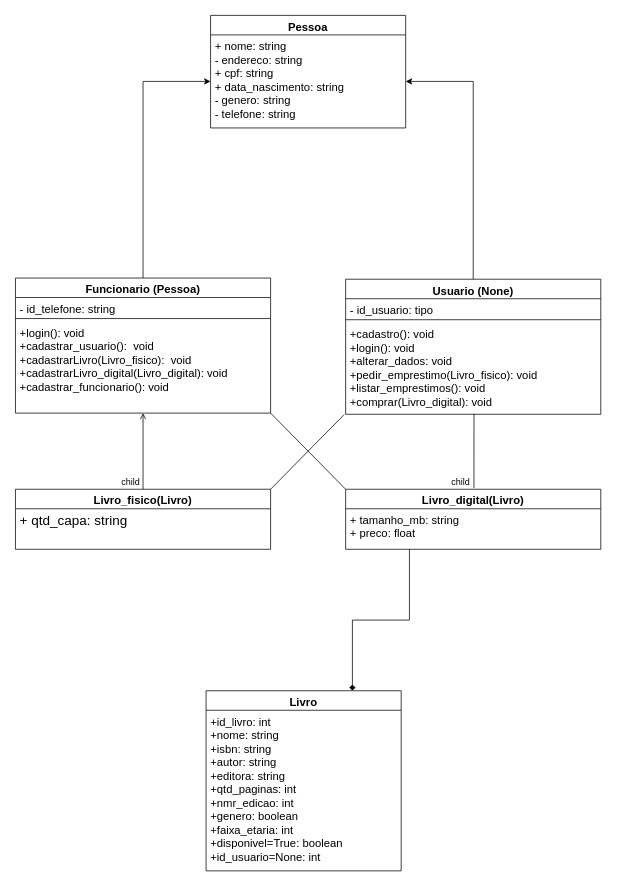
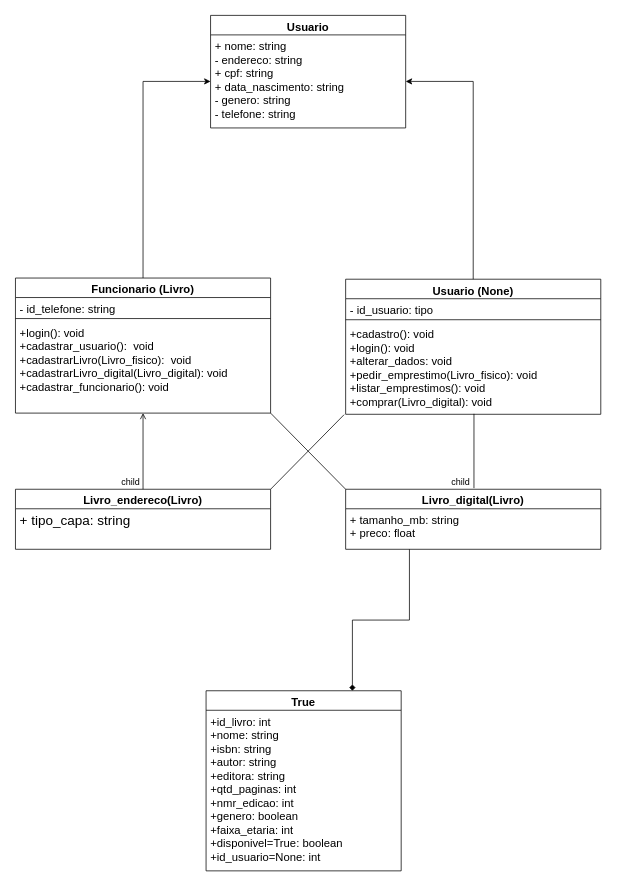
  <mxCell id="0" />
  <mxCell id="1" parent="0" />
- <mxCell id="2" value="&lt;font style=&quot;font-size: 15px;&quot;&gt;Pessoa&lt;/font&gt;" style="swimlane;fontStyle=1;align=center;verticalAlign=top;childLayout=stackLayout;horizontal=1;startSize=26;horizontalStack=0;resizeParent=1;resizeParentMax=0;resizeLast=0;collapsible=1;marginBottom=0;whiteSpace=wrap;html=1;rounded=0;shadow=0;spacingLeft=4;spacingRight=4;fontFamily=Helvetica;fontSize=12;fontColor=default;fillColor=none;gradientColor=none;" parent="1" vertex="1"><mxGeometry x="280" y="20" width="260" height="150" as="geometry" /></mxCell>
+ <mxCell id="2" value="&lt;font style=&quot;font-size: 15px;&quot;&gt;Usuario&lt;/font&gt;" style="swimlane;fontStyle=1;align=center;verticalAlign=top;childLayout=stackLayout;horizontal=1;startSize=26;horizontalStack=0;resizeParent=1;resizeParentMax=0;resizeLast=0;collapsible=1;marginBottom=0;whiteSpace=wrap;html=1;rounded=0;shadow=0;spacingLeft=4;spacingRight=4;fontFamily=Helvetica;fontSize=12;fontColor=default;fillColor=none;gradientColor=none;" parent="1" vertex="1"><mxGeometry x="280" y="20" width="260" height="150" as="geometry" /></mxCell>
  <mxCell id="3" value="&lt;div style=&quot;font-size: 15px;&quot;&gt;&lt;font style=&quot;font-size: 15px;&quot;&gt;+ nome: string&lt;/font&gt;&lt;/div&gt;&lt;div style=&quot;font-size: 15px;&quot;&gt;&lt;font style=&quot;font-size: 15px;&quot;&gt;- endereco: string&lt;/font&gt;&lt;/div&gt;&lt;div style=&quot;font-size: 15px;&quot;&gt;&lt;font style=&quot;font-size: 15px;&quot;&gt;+ cpf: string&lt;/font&gt;&lt;/div&gt;&lt;div style=&quot;font-size: 15px;&quot;&gt;&lt;font style=&quot;font-size: 15px;&quot;&gt;+ data_nascimento: string&lt;/font&gt;&lt;/div&gt;&lt;div style=&quot;font-size: 15px;&quot;&gt;&lt;font style=&quot;font-size: 15px;&quot;&gt;- genero: string&lt;/font&gt;&lt;/div&gt;&lt;div style=&quot;font-size: 15px;&quot;&gt;&lt;font style=&quot;font-size: 15px;&quot;&gt;- telefone: string&lt;/font&gt;&lt;/div&gt;" style="text;strokeColor=none;fillColor=none;align=left;verticalAlign=top;spacingLeft=4;spacingRight=4;overflow=hidden;rotatable=0;points=[[0,0.5],[1,0.5]];portConstraint=eastwest;whiteSpace=wrap;html=1;fontFamily=Helvetica;fontSize=12;fontColor=default;" parent="2" vertex="1"><mxGeometry y="26" width="260" height="124" as="geometry" /></mxCell>
  <mxCell id="4" style="edgeStyle=orthogonalEdgeStyle;rounded=0;orthogonalLoop=1;jettySize=auto;html=1;exitX=0.5;exitY=0;exitDx=0;exitDy=0;entryX=0;entryY=0.5;entryDx=0;entryDy=0;" edge="1" parent="1" source="5" target="3"><mxGeometry relative="1" as="geometry" /></mxCell>
- <mxCell id="5" value="&lt;font style=&quot;font-size: 15px;&quot;&gt;Funcionario (Pessoa)&lt;/font&gt;" style="swimlane;fontStyle=1;align=center;verticalAlign=top;childLayout=stackLayout;horizontal=1;startSize=26;horizontalStack=0;resizeParent=1;resizeParentMax=0;resizeLast=0;collapsible=1;marginBottom=0;whiteSpace=wrap;html=1;rounded=0;shadow=0;spacingLeft=4;spacingRight=4;fontFamily=Helvetica;fontSize=12;fontColor=default;fillColor=none;gradientColor=none;strokeColor=default;" parent="1" vertex="1"><mxGeometry x="20" y="370" width="340" height="180" as="geometry" /></mxCell>
+ <mxCell id="5" value="&lt;font style=&quot;font-size: 15px;&quot;&gt;Funcionario (Livro)&lt;/font&gt;" style="swimlane;fontStyle=1;align=center;verticalAlign=top;childLayout=stackLayout;horizontal=1;startSize=26;horizontalStack=0;resizeParent=1;resizeParentMax=0;resizeLast=0;collapsible=1;marginBottom=0;whiteSpace=wrap;html=1;rounded=0;shadow=0;spacingLeft=4;spacingRight=4;fontFamily=Helvetica;fontSize=12;fontColor=default;fillColor=none;gradientColor=none;strokeColor=default;" parent="1" vertex="1"><mxGeometry x="20" y="370" width="340" height="180" as="geometry" /></mxCell>
  <mxCell id="6" value="&lt;div style=&quot;font-size: 15px;&quot;&gt;- id_telefone:&amp;nbsp;&lt;span style=&quot;background-color: initial;&quot;&gt;string &lt;br&gt;&lt;/span&gt;&lt;/div&gt;" style="text;strokeColor=none;fillColor=none;align=left;verticalAlign=top;spacingLeft=4;spacingRight=4;overflow=hidden;rotatable=0;points=[[0,0.5],[1,0.5]];portConstraint=eastwest;whiteSpace=wrap;html=1;fontFamily=Helvetica;fontSize=12;fontColor=default;" parent="5" vertex="1"><mxGeometry y="26" width="340" height="24" as="geometry" /></mxCell>
  <mxCell id="7" value="" style="line;strokeWidth=1;fillColor=none;align=left;verticalAlign=middle;spacingTop=-1;spacingLeft=3;spacingRight=3;rotatable=0;labelPosition=right;points=[];portConstraint=eastwest;strokeColor=inherit;rounded=0;shadow=0;fontFamily=Helvetica;fontSize=12;fontColor=default;" parent="5" vertex="1"><mxGeometry y="50" width="340" height="8" as="geometry" /></mxCell>
  <mxCell id="8" value="&lt;div style=&quot;font-size: 15px;&quot;&gt;&lt;font style=&quot;font-size: 15px;&quot;&gt;+login(): void&lt;/font&gt;&lt;/div&gt;&lt;div style=&quot;font-size: 15px;&quot;&gt;&lt;font style=&quot;font-size: 15px;&quot;&gt;+cadastrar_usuario():&amp;nbsp; void&lt;/font&gt;&lt;/div&gt;&lt;div style=&quot;font-size: 15px;&quot;&gt;&lt;font style=&quot;font-size: 15px;&quot;&gt;+cadastrarLivro(Livro_fisico):&amp;nbsp; void&lt;/font&gt;&lt;/div&gt;&lt;div style=&quot;font-size: 15px;&quot;&gt;&lt;font style=&quot;font-size: 15px;&quot;&gt;+cadastrarLivro_digital(Livro_digital): void&lt;br&gt;&lt;/font&gt;&lt;/div&gt;&lt;div style=&quot;font-size: 15px;&quot;&gt;&lt;font style=&quot;font-size: 15px;&quot;&gt;+cadastrar_funcionario(): void&lt;/font&gt;&lt;br&gt;&lt;/div&gt;" style="text;strokeColor=none;fillColor=none;align=left;verticalAlign=top;spacingLeft=4;spacingRight=4;overflow=hidden;rotatable=0;points=[[0,0.5],[1,0.5]];portConstraint=eastwest;whiteSpace=wrap;html=1;fontFamily=Helvetica;fontSize=12;fontColor=default;" parent="5" vertex="1"><mxGeometry y="58" width="340" height="122" as="geometry" /></mxCell>
  <mxCell id="9" style="edgeStyle=orthogonalEdgeStyle;rounded=0;orthogonalLoop=1;jettySize=auto;html=1;exitX=0.5;exitY=0;exitDx=0;exitDy=0;entryX=1;entryY=0.5;entryDx=0;entryDy=0;" edge="1" parent="1" source="10" target="3"><mxGeometry relative="1" as="geometry" /></mxCell>
  <mxCell id="10" value="&lt;font style=&quot;font-size: 15px;&quot;&gt;Usuario (None)&lt;/font&gt;" style="swimlane;fontStyle=1;align=center;verticalAlign=top;childLayout=stackLayout;horizontal=1;startSize=26;horizontalStack=0;resizeParent=1;resizeParentMax=0;resizeLast=0;collapsible=1;marginBottom=0;whiteSpace=wrap;html=1;rounded=0;shadow=0;spacingLeft=4;spacingRight=4;fontFamily=Helvetica;fontSize=12;fontColor=default;fillColor=none;gradientColor=none;" parent="1" vertex="1"><mxGeometry x="460" y="371.57" width="340" height="180" as="geometry" /></mxCell>
  <mxCell id="11" value="&lt;div style=&quot;font-size: 15px;&quot;&gt;&lt;font style=&quot;font-size: 15px;&quot;&gt;- id_usuario:&amp;nbsp;&lt;span style=&quot;background-color: initial;&quot;&gt;tipo&amp;nbsp;&lt;/span&gt;&lt;/font&gt;&lt;/div&gt;" style="text;strokeColor=none;fillColor=none;align=left;verticalAlign=top;spacingLeft=4;spacingRight=4;overflow=hidden;rotatable=0;points=[[0,0.5],[1,0.5]];portConstraint=eastwest;whiteSpace=wrap;html=1;fontFamily=Helvetica;fontSize=12;fontColor=default;" parent="10" vertex="1"><mxGeometry y="26" width="340" height="24" as="geometry" /></mxCell>
  <mxCell id="12" value="" style="line;strokeWidth=1;fillColor=none;align=left;verticalAlign=middle;spacingTop=-1;spacingLeft=3;spacingRight=3;rotatable=0;labelPosition=right;points=[];portConstraint=eastwest;strokeColor=inherit;rounded=0;shadow=0;fontFamily=Helvetica;fontSize=12;fontColor=default;" parent="10" vertex="1"><mxGeometry y="50" width="340" height="8" as="geometry" /></mxCell>
  <mxCell id="13" value="&lt;div style=&quot;font-size: 15px;&quot;&gt;&lt;font style=&quot;font-size: 15px;&quot;&gt;+cadastro(): void&lt;/font&gt;&lt;/div&gt;&lt;div style=&quot;font-size: 15px;&quot;&gt;&lt;div style=&quot;font-size: 15px;&quot;&gt;&lt;font style=&quot;font-size: 15px;&quot;&gt;+login(): void&lt;/font&gt;&lt;/div&gt;&lt;/div&gt;&lt;div style=&quot;font-size: 15px;&quot;&gt;&lt;font style=&quot;font-size: 15px;&quot;&gt;+alterar_dados: void&lt;/font&gt;&lt;/div&gt;&lt;div style=&quot;font-size: 15px;&quot;&gt;&lt;font style=&quot;font-size: 15px;&quot;&gt;+pedir_emprestimo(Livro_fisico): void&lt;/font&gt;&lt;/div&gt;&lt;div style=&quot;font-size: 15px;&quot;&gt;&lt;font style=&quot;font-size: 15px;&quot;&gt;+listar_emprestimos(): void&lt;br&gt;&lt;/font&gt;&lt;/div&gt;&lt;div style=&quot;font-size: 15px;&quot;&gt;&lt;font style=&quot;font-size: 15px;&quot;&gt;&lt;font style=&quot;font-size: 15px;&quot;&gt;+comprar(Livro_digital): void&lt;/font&gt;&lt;font style=&quot;font-size: 15px;&quot;&gt;&lt;br&gt;&lt;/font&gt;&lt;/font&gt;&lt;/div&gt;" style="text;strokeColor=none;fillColor=none;align=left;verticalAlign=top;spacingLeft=4;spacingRight=4;overflow=hidden;rotatable=0;points=[[0,0.5],[1,0.5]];portConstraint=eastwest;whiteSpace=wrap;html=1;fontFamily=Helvetica;fontSize=12;fontColor=default;" parent="10" vertex="1"><mxGeometry y="58" width="340" height="122" as="geometry" /></mxCell>
- <mxCell id="14" value="&lt;font style=&quot;font-size: 15px;&quot;&gt;Livro&lt;/font&gt;" style="swimlane;fontStyle=1;align=center;verticalAlign=top;childLayout=stackLayout;horizontal=1;startSize=26;horizontalStack=0;resizeParent=1;resizeParentMax=0;resizeLast=0;collapsible=1;marginBottom=0;whiteSpace=wrap;html=1;rounded=0;shadow=0;spacingLeft=4;spacingRight=4;fontFamily=Helvetica;fontSize=12;fontColor=default;fillColor=none;gradientColor=none;" parent="1" vertex="1"><mxGeometry x="274" y="920" width="260" height="240" as="geometry" /></mxCell>
+ <mxCell id="14" value="&lt;font style=&quot;font-size: 15px;&quot;&gt;True&lt;/font&gt;" style="swimlane;fontStyle=1;align=center;verticalAlign=top;childLayout=stackLayout;horizontal=1;startSize=26;horizontalStack=0;resizeParent=1;resizeParentMax=0;resizeLast=0;collapsible=1;marginBottom=0;whiteSpace=wrap;html=1;rounded=0;shadow=0;spacingLeft=4;spacingRight=4;fontFamily=Helvetica;fontSize=12;fontColor=default;fillColor=none;gradientColor=none;" parent="1" vertex="1"><mxGeometry x="274" y="920" width="260" height="240" as="geometry" /></mxCell>
  <mxCell id="15" value="&lt;div style=&quot;font-size: 15px;&quot;&gt;&lt;font style=&quot;font-size: 15px;&quot;&gt;+id_livro: int&lt;br&gt;&lt;/font&gt;&lt;/div&gt;&lt;div style=&quot;font-size: 15px;&quot;&gt;&lt;font style=&quot;font-size: 15px;&quot;&gt;+nome: string&lt;br&gt;&lt;/font&gt;&lt;/div&gt;&lt;div style=&quot;font-size: 15px;&quot;&gt;&lt;font style=&quot;font-size: 15px;&quot;&gt;+isbn: string&lt;/font&gt;&lt;/div&gt;&lt;div style=&quot;font-size: 15px;&quot;&gt;&lt;font style=&quot;font-size: 15px;&quot;&gt;+autor: string&lt;/font&gt;&lt;/div&gt;&lt;div style=&quot;font-size: 15px;&quot;&gt;&lt;font style=&quot;font-size: 15px;&quot;&gt;+editora: string&lt;br&gt;&lt;/font&gt;&lt;/div&gt;&lt;div style=&quot;font-size: 15px;&quot;&gt;&lt;font style=&quot;font-size: 15px;&quot;&gt;+qtd_paginas: int&lt;br&gt;&lt;/font&gt;&lt;/div&gt;&lt;div style=&quot;font-size: 15px;&quot;&gt;&lt;font style=&quot;font-size: 15px;&quot;&gt;+nmr_edicao: int&lt;br&gt;&lt;/font&gt;&lt;/div&gt;&lt;div style=&quot;font-size: 15px;&quot;&gt;&lt;font style=&quot;font-size: 15px;&quot;&gt;+genero: boolean&lt;br&gt;&lt;/font&gt;&lt;/div&gt;&lt;div style=&quot;font-size: 15px;&quot;&gt;&lt;font style=&quot;font-size: 15px;&quot;&gt;+faixa_etaria: int&lt;/font&gt;&lt;/div&gt;&lt;div style=&quot;font-size: 15px;&quot;&gt;&lt;font style=&quot;font-size: 15px;&quot;&gt;+disponivel=True: boolean&lt;br&gt;&lt;/font&gt;&lt;/div&gt;&lt;div style=&quot;font-size: 15px;&quot;&gt;&lt;font style=&quot;font-size: 15px;&quot;&gt;+id_usuario=None: int&lt;/font&gt;&lt;/div&gt;" style="text;strokeColor=none;fillColor=none;align=left;verticalAlign=top;spacingLeft=4;spacingRight=4;overflow=hidden;rotatable=0;points=[[0,0.5],[1,0.5]];portConstraint=eastwest;whiteSpace=wrap;html=1;fontFamily=Helvetica;fontSize=12;fontColor=default;" parent="14" vertex="1"><mxGeometry y="26" width="260" height="214" as="geometry" /></mxCell>
- <mxCell id="16" value="&lt;font style=&quot;font-size: 15px;&quot;&gt;Livro_fisico(Livro)&lt;/font&gt;" style="swimlane;fontStyle=1;align=center;verticalAlign=top;childLayout=stackLayout;horizontal=1;startSize=26;horizontalStack=0;resizeParent=1;resizeParentMax=0;resizeLast=0;collapsible=1;marginBottom=0;whiteSpace=wrap;html=1;rounded=0;shadow=0;spacingLeft=4;spacingRight=4;fontFamily=Helvetica;fontSize=12;fontColor=default;fillColor=none;gradientColor=none;strokeColor=default;" parent="1" vertex="1"><mxGeometry x="20" y="651.48" width="340" height="80" as="geometry" /></mxCell>
- <mxCell id="17" value="&lt;font style=&quot;font-size: 18px;&quot;&gt;+ qtd_capa: string&lt;/font&gt;" style="text;strokeColor=none;fillColor=none;align=left;verticalAlign=top;spacingLeft=4;spacingRight=4;overflow=hidden;rotatable=0;points=[[0,0.5],[1,0.5]];portConstraint=eastwest;whiteSpace=wrap;html=1;fontFamily=Helvetica;fontSize=12;fontColor=default;" parent="16" vertex="1"><mxGeometry y="26" width="340" height="54" as="geometry" /></mxCell>
+ <mxCell id="16" value="&lt;font style=&quot;font-size: 15px;&quot;&gt;Livro_endereco(Livro)&lt;/font&gt;" style="swimlane;fontStyle=1;align=center;verticalAlign=top;childLayout=stackLayout;horizontal=1;startSize=26;horizontalStack=0;resizeParent=1;resizeParentMax=0;resizeLast=0;collapsible=1;marginBottom=0;whiteSpace=wrap;html=1;rounded=0;shadow=0;spacingLeft=4;spacingRight=4;fontFamily=Helvetica;fontSize=12;fontColor=default;fillColor=none;gradientColor=none;strokeColor=default;" parent="1" vertex="1"><mxGeometry x="20" y="651.48" width="340" height="80" as="geometry" /></mxCell>
+ <mxCell id="17" value="&lt;font style=&quot;font-size: 18px;&quot;&gt;+ tipo_capa: string&lt;/font&gt;" style="text;strokeColor=none;fillColor=none;align=left;verticalAlign=top;spacingLeft=4;spacingRight=4;overflow=hidden;rotatable=0;points=[[0,0.5],[1,0.5]];portConstraint=eastwest;whiteSpace=wrap;html=1;fontFamily=Helvetica;fontSize=12;fontColor=default;" parent="16" vertex="1"><mxGeometry y="26" width="340" height="54" as="geometry" /></mxCell>
  <mxCell id="18" value="child" style="edgeLabel;resizable=0;html=1;align=right;verticalAlign=bottom;rounded=0;shadow=0;spacingLeft=4;spacingRight=4;fontFamily=Helvetica;fontSize=12;fontColor=default;fillColor=none;gradientColor=none;" parent="1" connectable="0" vertex="1"><mxGeometry x="190" y="650" as="geometry" /></mxCell>
  <mxCell id="19" style="edgeStyle=orthogonalEdgeStyle;rounded=0;orthogonalLoop=1;jettySize=auto;html=1;exitX=0.25;exitY=1;exitDx=0;exitDy=0;entryX=0.75;entryY=0;entryDx=0;entryDy=0;endArrow=diamond;" edge="1" parent="1" source="20" target="14"><mxGeometry relative="1" as="geometry" /></mxCell>
  <mxCell id="20" value="&lt;font style=&quot;font-size: 15px;&quot;&gt;Livro_digital(Livro)&lt;/font&gt;" style="swimlane;fontStyle=1;align=center;verticalAlign=top;childLayout=stackLayout;horizontal=1;startSize=26;horizontalStack=0;resizeParent=1;resizeParentMax=0;resizeLast=0;collapsible=1;marginBottom=0;whiteSpace=wrap;html=1;rounded=0;shadow=0;spacingLeft=4;spacingRight=4;fontFamily=Helvetica;fontSize=12;fontColor=default;fillColor=none;gradientColor=none;" parent="1" vertex="1"><mxGeometry x="460" y="651.48" width="340" height="80" as="geometry" /></mxCell>
  <mxCell id="21" value="&lt;div style=&quot;font-size: 15px;&quot;&gt;+ tamanho_mb: string&lt;/div&gt;&lt;div style=&quot;font-size: 15px;&quot;&gt;+ preco: float&lt;br&gt;&amp;nbsp;&amp;nbsp;&amp;nbsp; &lt;br&gt;&lt;/div&gt;" style="text;strokeColor=none;fillColor=none;align=left;verticalAlign=top;spacingLeft=4;spacingRight=4;overflow=hidden;rotatable=0;points=[[0,0.5],[1,0.5]];portConstraint=eastwest;whiteSpace=wrap;html=1;fontFamily=Helvetica;fontSize=12;fontColor=default;" parent="20" vertex="1"><mxGeometry y="26" width="340" height="54" as="geometry" /></mxCell>
  <mxCell id="22" value="child" style="edgeLabel;resizable=0;html=1;align=right;verticalAlign=bottom;rounded=0;shadow=0;spacingLeft=4;spacingRight=4;fontFamily=Helvetica;fontSize=12;fontColor=default;fillColor=none;gradientColor=none;" parent="1" connectable="0" vertex="1"><mxGeometry x="630" y="649.997" as="geometry" /></mxCell>
  <mxCell id="23" value="" style="endArrow=none;html=1;rounded=0;entryX=0;entryY=0;entryDx=0;entryDy=0;exitX=1;exitY=1;exitDx=0;exitDy=0;" edge="1" parent="1" source="5" target="20"><mxGeometry width="50" height="50" relative="1" as="geometry"><mxPoint x="380" y="670" as="sourcePoint" /><mxPoint x="430" y="620" as="targetPoint" /></mxGeometry></mxCell>
  <mxCell id="24" value="" style="endArrow=none;html=1;rounded=0;entryX=-0.006;entryY=1.004;entryDx=0;entryDy=0;exitX=1;exitY=0;exitDx=0;exitDy=0;entryPerimeter=0;" edge="1" parent="1" source="16" target="13"><mxGeometry width="50" height="50" relative="1" as="geometry"><mxPoint x="370" y="560" as="sourcePoint" /><mxPoint x="470" y="661" as="targetPoint" /></mxGeometry></mxCell>
  <mxCell id="25" value="" style="endArrow=open;html=1;rounded=0;exitX=0.5;exitY=0;exitDx=0;exitDy=0;entryX=0.5;entryY=1;entryDx=0;entryDy=0;" edge="1" parent="1" source="16" target="5"><mxGeometry width="50" height="50" relative="1" as="geometry"><mxPoint x="200" y="620" as="sourcePoint" /><mxPoint x="250" y="570" as="targetPoint" /></mxGeometry></mxCell>
  <mxCell id="26" value="" style="endArrow=none;html=1;rounded=0;entryX=0.503;entryY=0.995;entryDx=0;entryDy=0;entryPerimeter=0;" edge="1" parent="1" target="13"><mxGeometry width="50" height="50" relative="1" as="geometry"><mxPoint x="631" y="650" as="sourcePoint" /><mxPoint x="630" y="570" as="targetPoint" /></mxGeometry></mxCell>
